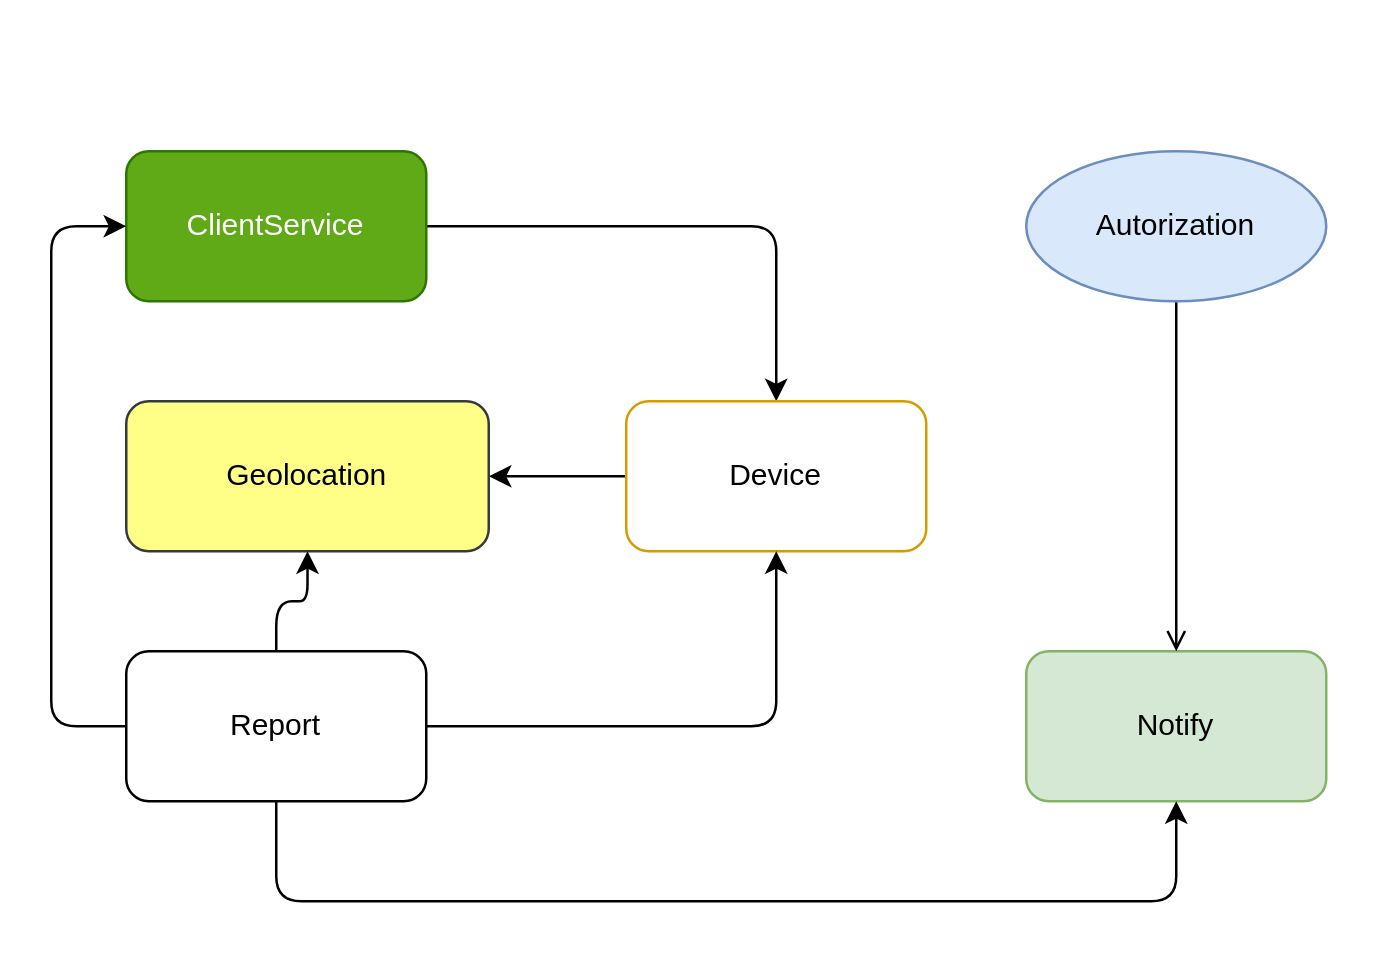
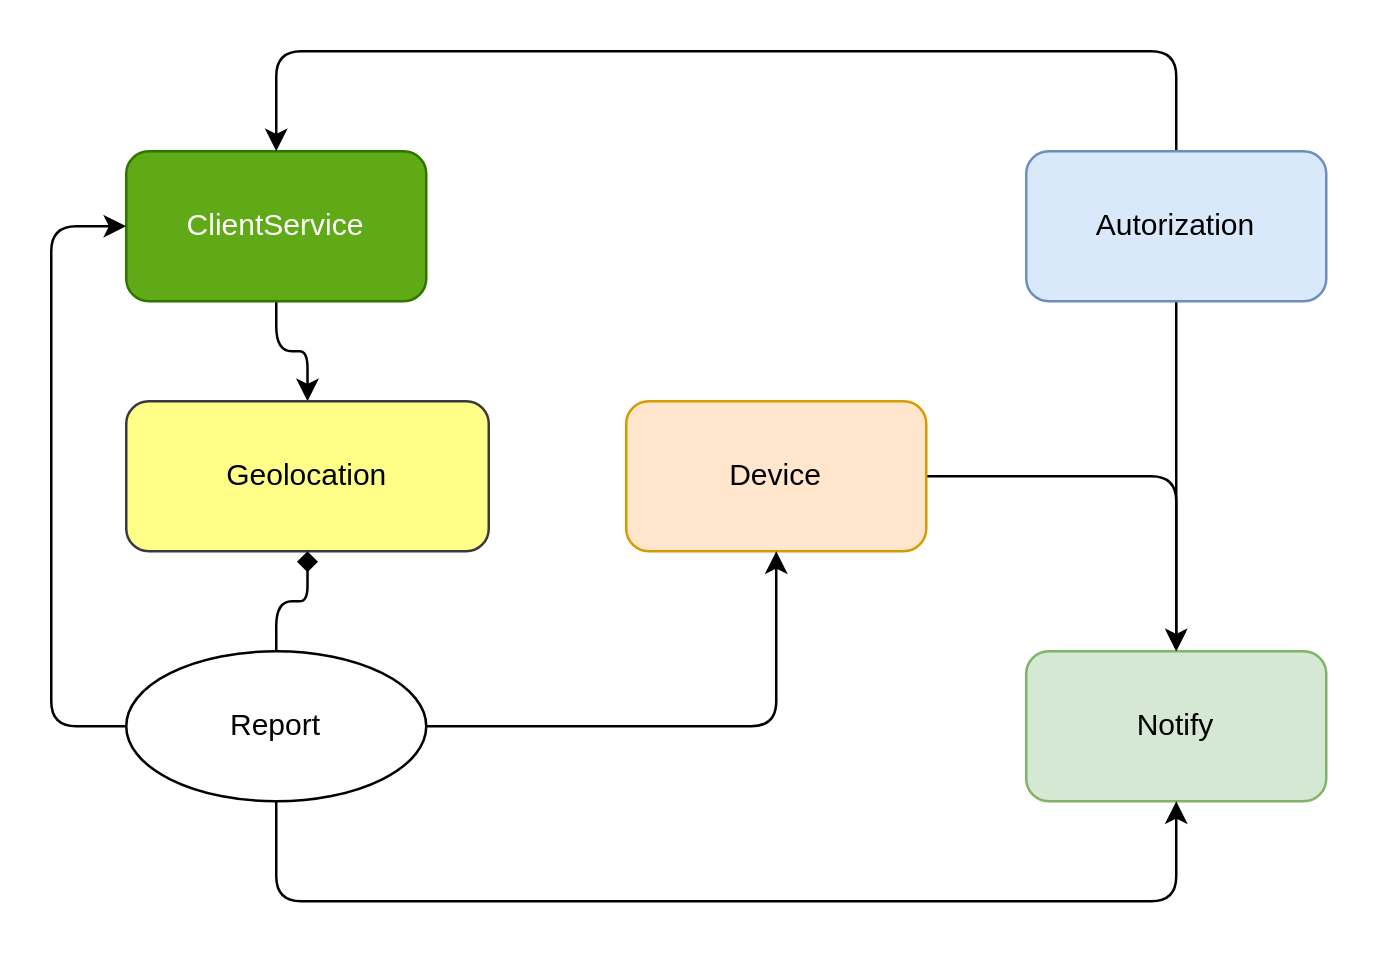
  <mxCell id="0" />
  <mxCell id="1" parent="0" />
- <mxCell id="2" style="edgeStyle=orthogonalEdgeStyle;rounded=1;orthogonalLoop=1;jettySize=auto;html=1;" parent="1" source="3" target="5" edge="1"><mxGeometry relative="1" as="geometry" /></mxCell>
+ <mxCell id="2" style="edgeStyle=orthogonalEdgeStyle;rounded=1;orthogonalLoop=1;jettySize=auto;html=1;" parent="1" source="3" target="6" edge="1"><mxGeometry relative="1" as="geometry" /></mxCell>
  <mxCell id="3" value="ClientService" style="rounded=1;whiteSpace=wrap;html=1;fillColor=#60a917;strokeColor=#2D7600;fontColor=#ffffff;" parent="1" vertex="1"><mxGeometry x="50" y="60" width="120" height="60" as="geometry" /></mxCell>
- <mxCell id="4" style="edgeStyle=orthogonalEdgeStyle;rounded=1;orthogonalLoop=1;jettySize=auto;html=1;entryX=1;entryY=0.5;entryDx=0;entryDy=0;" parent="1" source="5" target="6" edge="1"><mxGeometry relative="1" as="geometry" /></mxCell>
- <mxCell id="5" value="Device" style="rounded=1;whiteSpace=wrap;html=1;fillColor=#ffffff;strokeColor=#d79b00;" parent="1" vertex="1"><mxGeometry x="250" y="160" width="120" height="60" as="geometry" /></mxCell>
+ <mxCell id="4" style="edgeStyle=orthogonalEdgeStyle;rounded=1;orthogonalLoop=1;jettySize=auto;html=1;" parent="1" source="5" target="7" edge="1"><mxGeometry relative="1" as="geometry" /></mxCell>
+ <mxCell id="5" value="Device" style="rounded=1;whiteSpace=wrap;html=1;fillColor=#ffe6cc;strokeColor=#d79b00;" parent="1" vertex="1"><mxGeometry x="250" y="160" width="120" height="60" as="geometry" /></mxCell>
  <mxCell id="6" value="Geolocation" style="rounded=1;whiteSpace=wrap;html=1;fillColor=#ffff88;strokeColor=#36393d;" parent="1" vertex="1"><mxGeometry x="50" y="160" width="145" height="60" as="geometry" /></mxCell>
  <mxCell id="7" value="Notify" style="rounded=1;whiteSpace=wrap;html=1;fillColor=#d5e8d4;strokeColor=#82b366;" parent="1" vertex="1"><mxGeometry x="410" y="260" width="120" height="60" as="geometry" /></mxCell>
  <mxCell id="8" value="" style="edgeStyle=orthogonalEdgeStyle;rounded=0;orthogonalLoop=1;jettySize=auto;html=1;endArrow=open;" parent="1" source="10" target="7" edge="1"><mxGeometry relative="1" as="geometry" /></mxCell>
- <mxCell id="10" value="Autorization" style="ellipse;whiteSpace=wrap;html=1;fillColor=#dae8fc;strokeColor=#6c8ebf;" parent="1" vertex="1"><mxGeometry x="410" y="60" width="120" height="60" as="geometry" /></mxCell>
+ <mxCell id="9" style="edgeStyle=orthogonalEdgeStyle;rounded=1;orthogonalLoop=1;jettySize=auto;html=1;" parent="1" source="10" target="3" edge="1"><mxGeometry relative="1" as="geometry"><Array as="points"><mxPoint x="470" y="20" /><mxPoint x="110" y="20" /></Array></mxGeometry></mxCell>
+ <mxCell id="10" value="Autorization" style="rounded=1;whiteSpace=wrap;html=1;fillColor=#dae8fc;strokeColor=#6c8ebf;" parent="1" vertex="1"><mxGeometry x="410" y="60" width="120" height="60" as="geometry" /></mxCell>
  <mxCell id="11" style="edgeStyle=orthogonalEdgeStyle;rounded=1;orthogonalLoop=1;jettySize=auto;html=1;exitX=0;exitY=0.5;exitDx=0;exitDy=0;" parent="1" source="15" target="3" edge="1"><mxGeometry relative="1" as="geometry"><Array as="points"><mxPoint x="20" y="290" /><mxPoint x="20" y="90" /></Array></mxGeometry></mxCell>
  <mxCell id="12" style="edgeStyle=orthogonalEdgeStyle;rounded=1;orthogonalLoop=1;jettySize=auto;html=1;entryX=0.5;entryY=1;entryDx=0;entryDy=0;" parent="1" source="15" target="7" edge="1"><mxGeometry relative="1" as="geometry"><Array as="points"><mxPoint x="110" y="360" /><mxPoint x="470" y="360" /></Array></mxGeometry></mxCell>
  <mxCell id="13" style="edgeStyle=orthogonalEdgeStyle;rounded=1;orthogonalLoop=1;jettySize=auto;html=1;entryX=0.5;entryY=1;entryDx=0;entryDy=0;" parent="1" source="15" target="5" edge="1"><mxGeometry relative="1" as="geometry" /></mxCell>
- <mxCell id="14" value="" style="edgeStyle=orthogonalEdgeStyle;rounded=1;orthogonalLoop=1;jettySize=auto;html=1;" parent="1" source="15" target="6" edge="1"><mxGeometry relative="1" as="geometry" /></mxCell>
- <mxCell id="15" value="Report" style="rounded=1;whiteSpace=wrap;html=1;" parent="1" vertex="1"><mxGeometry x="50" y="260" width="120" height="60" as="geometry" /></mxCell>
+ <mxCell id="14" value="" style="edgeStyle=orthogonalEdgeStyle;rounded=1;orthogonalLoop=1;jettySize=auto;html=1;endArrow=diamond;" parent="1" source="15" target="6" edge="1"><mxGeometry relative="1" as="geometry" /></mxCell>
+ <mxCell id="15" value="Report" style="ellipse;whiteSpace=wrap;html=1;" parent="1" vertex="1"><mxGeometry x="50" y="260" width="120" height="60" as="geometry" /></mxCell>
